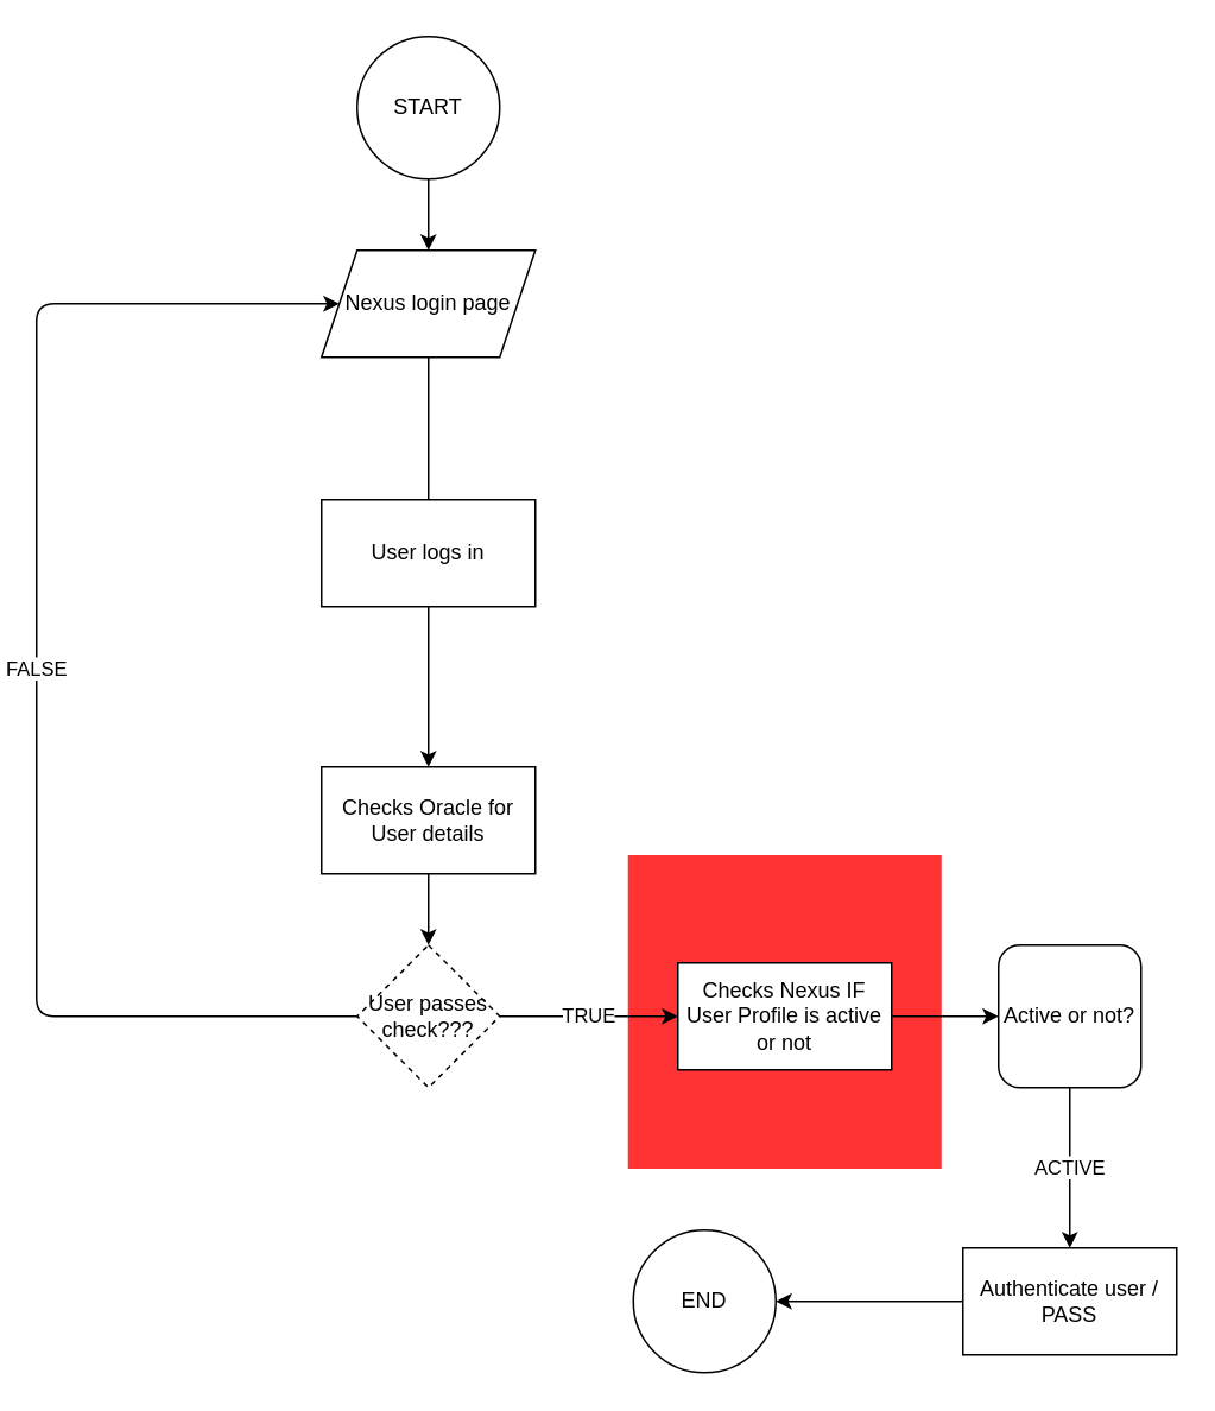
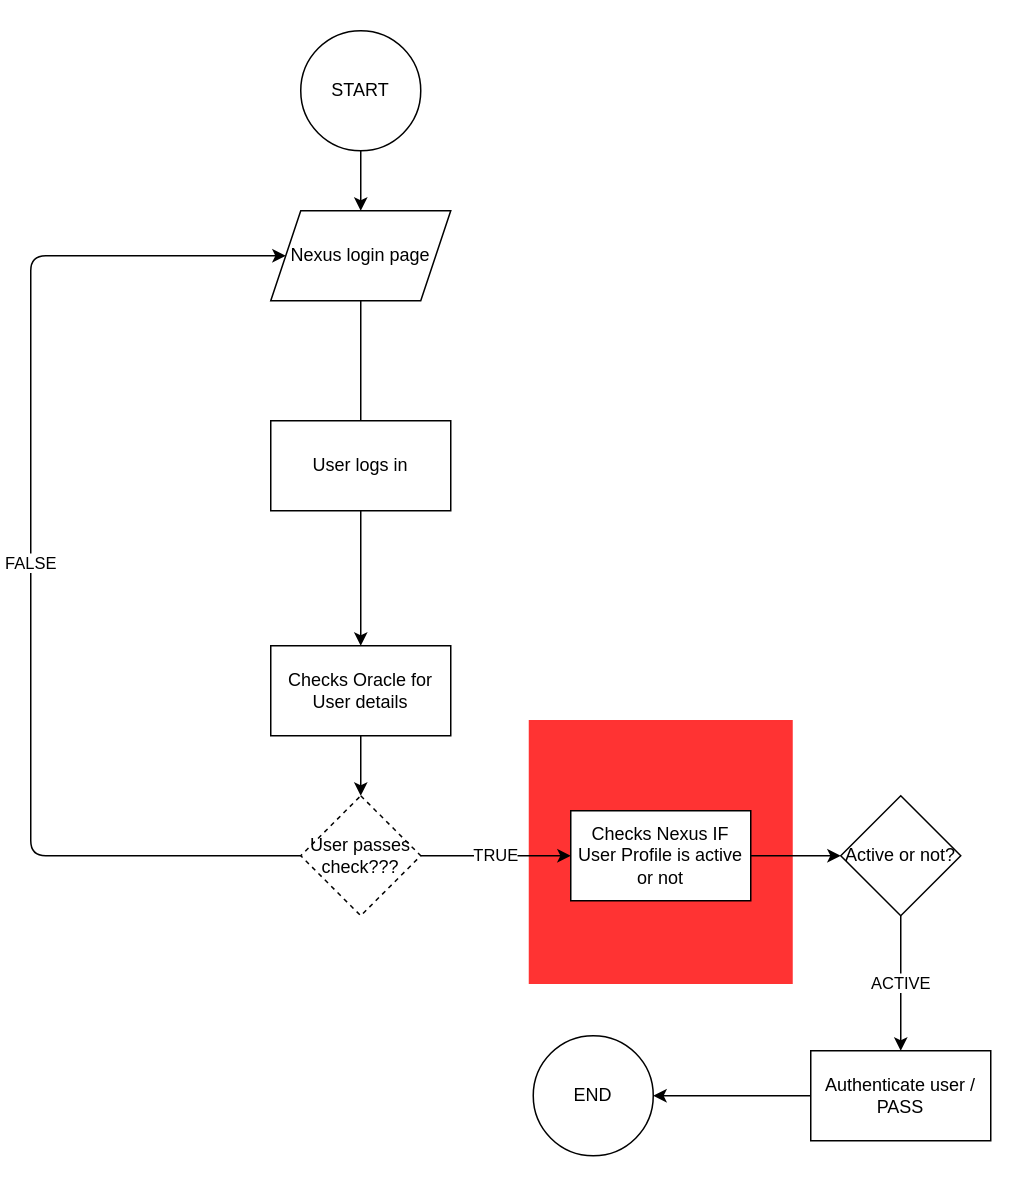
  <mxCell id="0" />
  <mxCell id="1" parent="0" />
  <mxCell id="2" value="" style="whiteSpace=wrap;html=1;aspect=fixed;strokeColor=#FF3333;fillColor=#FF3333;" vertex="1" parent="1"><mxGeometry x="352.5" y="480" width="175" height="175" as="geometry" /></mxCell>
  <mxCell id="3" value="" style="endArrow=classic;html=1;exitX=0.5;exitY=1;exitDx=0;exitDy=0;" edge="1" parent="1" source="10"><mxGeometry width="50" height="50" relative="1" as="geometry"><mxPoint x="240" y="220" as="sourcePoint" /><mxPoint x="240" y="300" as="targetPoint" /></mxGeometry></mxCell>
  <mxCell id="4" value="User logs in" style="rounded=0;whiteSpace=wrap;html=1;" vertex="1" parent="1"><mxGeometry x="180" y="280" width="120" height="60" as="geometry" /></mxCell>
  <mxCell id="5" value="Checks Oracle for User details" style="rounded=0;whiteSpace=wrap;html=1;" vertex="1" parent="1"><mxGeometry x="180" y="430" width="120" height="60" as="geometry" /></mxCell>
  <mxCell id="6" value="User passes check???" style="rhombus;whiteSpace=wrap;html=1;dashed=1;" vertex="1" parent="1"><mxGeometry x="200" y="530" width="80" height="80" as="geometry" /></mxCell>
  <mxCell id="7" value="FALSE" style="endArrow=classic;html=1;exitX=0;exitY=0.5;exitDx=0;exitDy=0;entryX=0;entryY=0.5;entryDx=0;entryDy=0;edgeStyle=orthogonalEdgeStyle;" edge="1" parent="1" source="6" target="10"><mxGeometry width="50" height="50" relative="1" as="geometry"><mxPoint x="80" y="590" as="sourcePoint" /><mxPoint x="200" y="180" as="targetPoint" /><Array as="points"><mxPoint x="20" y="570" /><mxPoint x="20" y="170" /></Array></mxGeometry></mxCell>
  <mxCell id="8" value="START" style="ellipse;whiteSpace=wrap;html=1;aspect=fixed;" vertex="1" parent="1"><mxGeometry x="200" y="20" width="80" height="80" as="geometry" /></mxCell>
  <mxCell id="9" value="" style="endArrow=classic;html=1;exitX=0.5;exitY=1;exitDx=0;exitDy=0;entryX=0.5;entryY=0;entryDx=0;entryDy=0;" edge="1" parent="1" source="8"><mxGeometry width="50" height="50" relative="1" as="geometry"><mxPoint x="70" y="240" as="sourcePoint" /><mxPoint x="240" y="140" as="targetPoint" /></mxGeometry></mxCell>
  <mxCell id="10" value="&lt;span&gt;Nexus login page&lt;/span&gt;" style="shape=parallelogram;perimeter=parallelogramPerimeter;whiteSpace=wrap;html=1;fixedSize=1;" vertex="1" parent="1"><mxGeometry x="180" y="140" width="120" height="60" as="geometry" /></mxCell>
  <mxCell id="11" value="" style="endArrow=classic;html=1;exitX=0.5;exitY=1;exitDx=0;exitDy=0;entryX=0.5;entryY=0;entryDx=0;entryDy=0;" edge="1" parent="1" source="4" target="5"><mxGeometry width="50" height="50" relative="1" as="geometry"><mxPoint x="90" y="290" as="sourcePoint" /><mxPoint x="140" y="240" as="targetPoint" /></mxGeometry></mxCell>
  <mxCell id="12" value="" style="endArrow=classic;html=1;exitX=0.5;exitY=1;exitDx=0;exitDy=0;entryX=0.5;entryY=0;entryDx=0;entryDy=0;" edge="1" parent="1" source="5" target="6"><mxGeometry width="50" height="50" relative="1" as="geometry"><mxPoint x="110" y="370" as="sourcePoint" /><mxPoint x="160" y="320" as="targetPoint" /></mxGeometry></mxCell>
  <mxCell id="13" value="Checks Nexus IF User Profile is active or not" style="rounded=0;whiteSpace=wrap;html=1;" vertex="1" parent="1"><mxGeometry x="380" y="540" width="120" height="60" as="geometry" /></mxCell>
  <mxCell id="14" value="TRUE" style="endArrow=classic;html=1;exitX=1;exitY=0.5;exitDx=0;exitDy=0;entryX=0;entryY=0.5;entryDx=0;entryDy=0;" edge="1" parent="1" source="6" target="13"><mxGeometry width="50" height="50" relative="1" as="geometry"><mxPoint x="310" y="690" as="sourcePoint" /><mxPoint x="360" y="640" as="targetPoint" /></mxGeometry></mxCell>
- <mxCell id="15" value="Active or not?" style="whiteSpace=wrap;html=1;rounded=1;" vertex="1" parent="1"><mxGeometry x="560" y="530" width="80" height="80" as="geometry" /></mxCell>
+ <mxCell id="15" value="Active or not?" style="rhombus;whiteSpace=wrap;html=1;" vertex="1" parent="1"><mxGeometry x="560" y="530" width="80" height="80" as="geometry" /></mxCell>
  <mxCell id="16" value="" style="endArrow=classic;html=1;exitX=1;exitY=0.5;exitDx=0;exitDy=0;entryX=0;entryY=0.5;entryDx=0;entryDy=0;" edge="1" parent="1" source="13" target="15"><mxGeometry width="50" height="50" relative="1" as="geometry"><mxPoint x="470" y="480" as="sourcePoint" /><mxPoint x="520" y="430" as="targetPoint" /></mxGeometry></mxCell>
  <mxCell id="17" value="ACTIVE" style="endArrow=classic;html=1;exitX=0.5;exitY=1;exitDx=0;exitDy=0;entryX=0.5;entryY=0;entryDx=0;entryDy=0;" edge="1" parent="1" source="15" target="18"><mxGeometry width="50" height="50" relative="1" as="geometry"><mxPoint x="510" y="710" as="sourcePoint" /><mxPoint x="600" y="690" as="targetPoint" /></mxGeometry></mxCell>
  <mxCell id="18" value="Authenticate user / PASS" style="rounded=0;whiteSpace=wrap;html=1;" vertex="1" parent="1"><mxGeometry x="540" y="700" width="120" height="60" as="geometry" /></mxCell>
  <mxCell id="19" value="END" style="ellipse;whiteSpace=wrap;html=1;aspect=fixed;" vertex="1" parent="1"><mxGeometry x="355" y="690" width="80" height="80" as="geometry" /></mxCell>
  <mxCell id="20" value="" style="endArrow=classic;html=1;exitX=0;exitY=0.5;exitDx=0;exitDy=0;entryX=1;entryY=0.5;entryDx=0;entryDy=0;" edge="1" parent="1" source="18" target="19"><mxGeometry width="50" height="50" relative="1" as="geometry"><mxPoint x="230" y="720" as="sourcePoint" /><mxPoint x="490" y="680" as="targetPoint" /></mxGeometry></mxCell>
